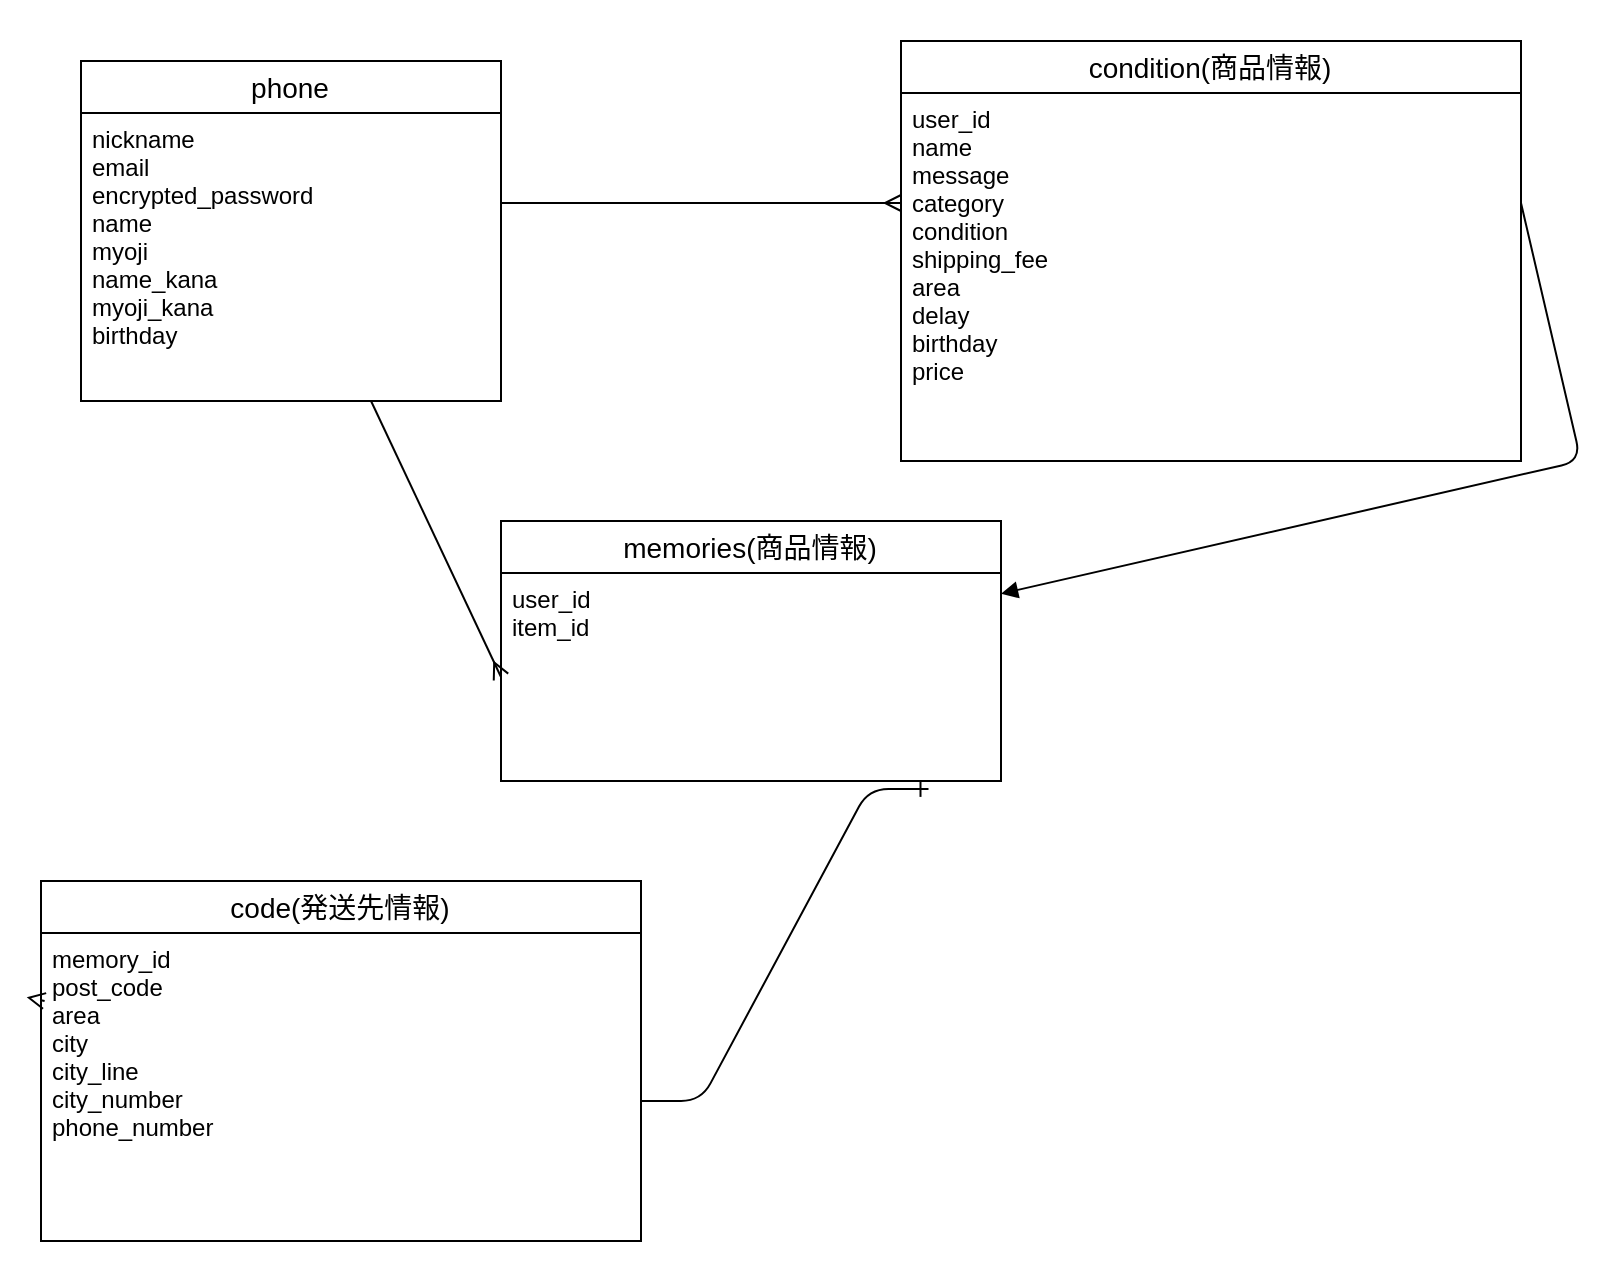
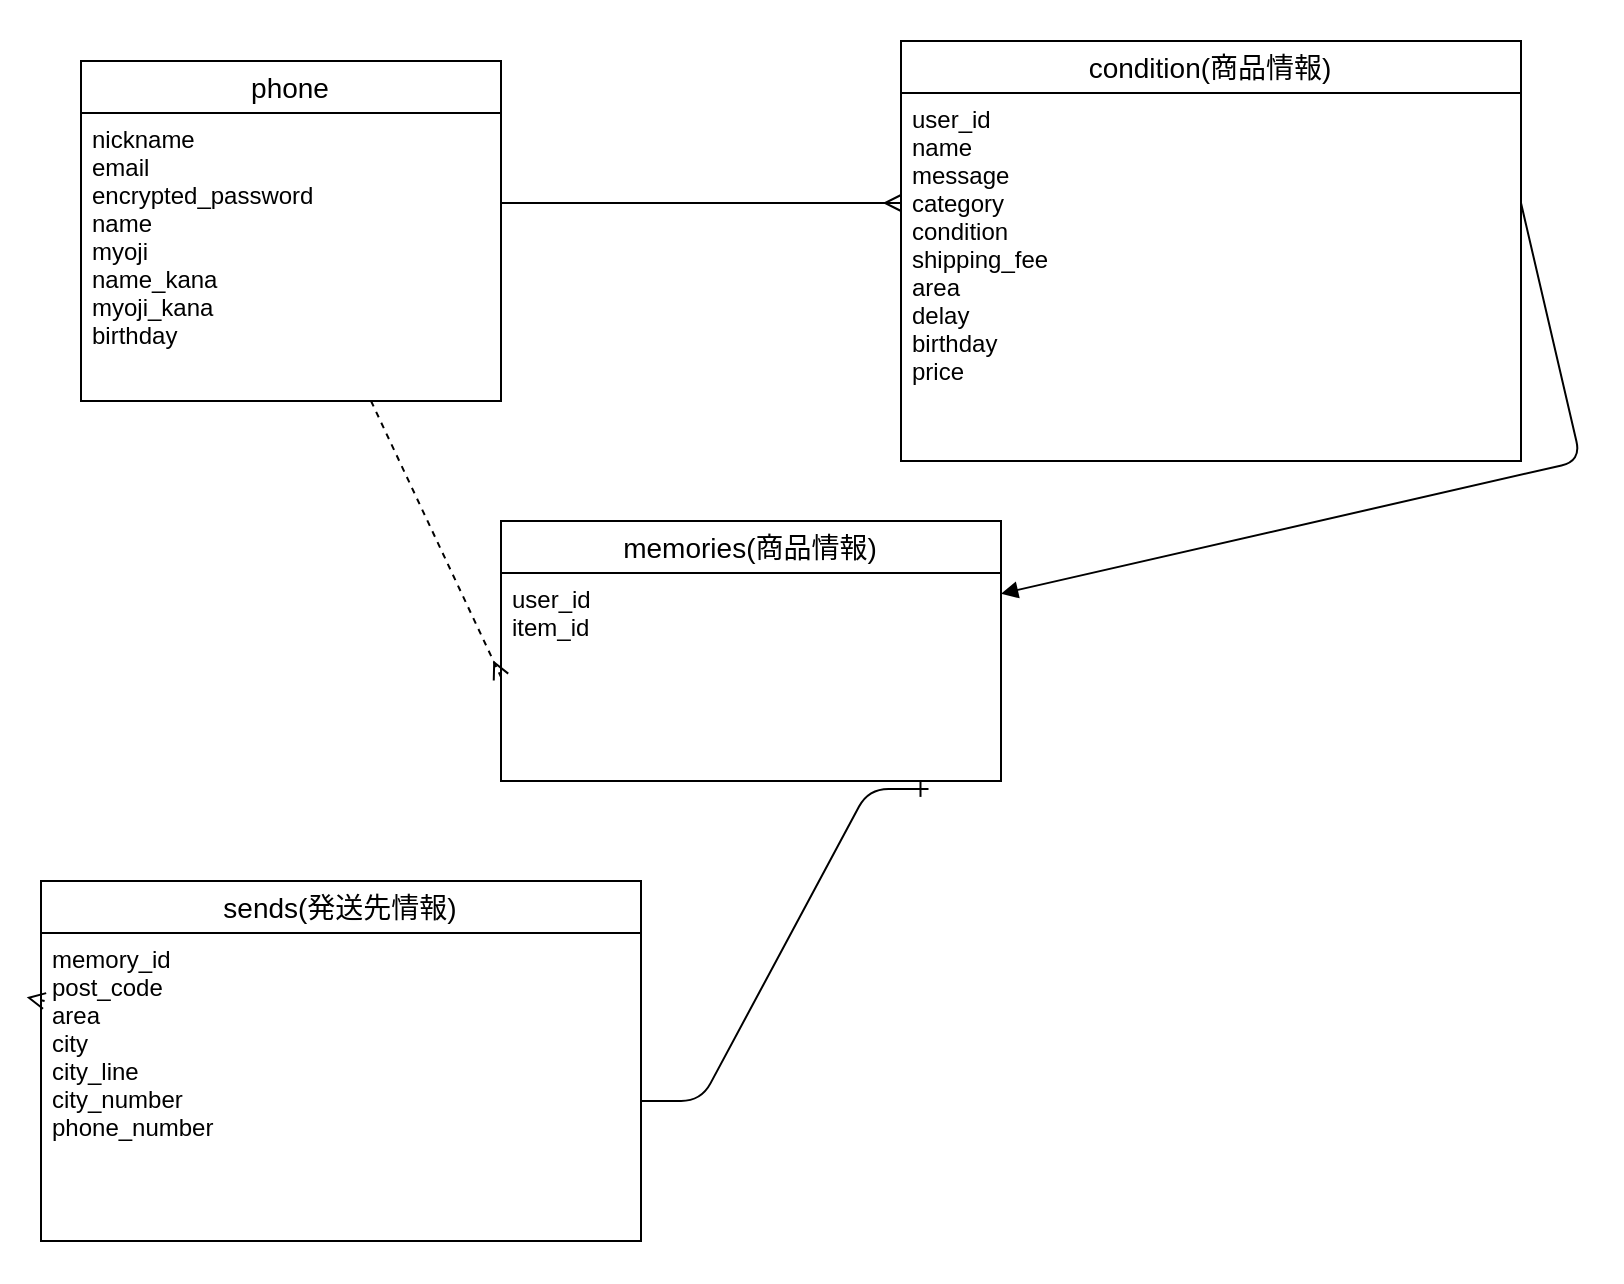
  <mxCell id="0" />
  <mxCell id="1" parent="0" />
- <mxCell id="2" style="edgeStyle=none;html=1;entryX=0;entryY=0.5;entryDx=0;entryDy=0;endArrow=ERmany;endFill=0;" edge="1" parent="1" source="3" target="14"><mxGeometry relative="1" as="geometry" /></mxCell>
+ <mxCell id="2" style="edgeStyle=none;html=1;entryX=0;entryY=0.5;entryDx=0;entryDy=0;endArrow=ERmany;endFill=0;dashed=1;" edge="1" parent="1" source="3" target="14"><mxGeometry relative="1" as="geometry" /></mxCell>
  <mxCell id="3" value="phone" style="swimlane;fontStyle=0;childLayout=stackLayout;horizontal=1;startSize=26;horizontalStack=0;resizeParent=1;resizeParentMax=0;resizeLast=0;collapsible=1;marginBottom=0;align=center;fontSize=14;" vertex="1" parent="1"><mxGeometry x="40" y="30" width="210" height="170" as="geometry" /></mxCell>
  <mxCell id="4" value="nickname&#10;email &#10;encrypted_password&#10;name&#10;myoji&#10;name_kana&#10;myoji_kana&#10;birthday" style="text;strokeColor=none;fillColor=none;spacingLeft=4;spacingRight=4;overflow=hidden;rotatable=0;points=[[0,0.5],[1,0.5]];portConstraint=eastwest;fontSize=12;" vertex="1" parent="3"><mxGeometry y="26" width="210" height="144" as="geometry" /></mxCell>
- <mxCell id="5" value="code(発送先情報)" style="swimlane;fontStyle=0;childLayout=stackLayout;horizontal=1;startSize=26;horizontalStack=0;resizeParent=1;resizeParentMax=0;resizeLast=0;collapsible=1;marginBottom=0;align=center;fontSize=14;direction=east;" vertex="1" parent="1"><mxGeometry x="20" y="440" width="300" height="180" as="geometry" /></mxCell>
+ <mxCell id="5" value="sends(発送先情報)" style="swimlane;fontStyle=0;childLayout=stackLayout;horizontal=1;startSize=26;horizontalStack=0;resizeParent=1;resizeParentMax=0;resizeLast=0;collapsible=1;marginBottom=0;align=center;fontSize=14;direction=east;" vertex="1" parent="1"><mxGeometry x="20" y="440" width="300" height="180" as="geometry" /></mxCell>
  <mxCell id="6" style="edgeStyle=none;html=1;entryX=0.006;entryY=0.133;entryDx=0;entryDy=0;entryPerimeter=0;endArrow=ERmany;endFill=0;" edge="1" parent="5" source="5"><mxGeometry relative="1" as="geometry"><mxPoint x="1.8" y="59.99" as="targetPoint" /></mxGeometry></mxCell>
  <mxCell id="7" value="memory_id &#10;post_code&#10;area&#10;city&#10;city_line&#10;city_number&#10;phone_number" style="text;strokeColor=none;fillColor=none;spacingLeft=4;spacingRight=4;overflow=hidden;rotatable=0;points=[[0,0.5],[1,0.5]];portConstraint=eastwest;fontSize=12;" vertex="1" parent="5"><mxGeometry y="26" width="300" height="154" as="geometry" /></mxCell>
  <mxCell id="8" style="edgeStyle=none;html=1;exitX=0.75;exitY=0;exitDx=0;exitDy=0;endArrow=block;endFill=1;" edge="1" parent="1" source="9"><mxGeometry relative="1" as="geometry"><mxPoint x="682.684" y="20" as="targetPoint" /></mxGeometry></mxCell>
  <mxCell id="9" value="condition(商品情報)" style="swimlane;fontStyle=0;childLayout=stackLayout;horizontal=1;startSize=26;horizontalStack=0;resizeParent=1;resizeParentMax=0;resizeLast=0;collapsible=1;marginBottom=0;align=center;fontSize=14;" vertex="1" parent="1"><mxGeometry x="450" y="20" width="310" height="210" as="geometry" /></mxCell>
  <mxCell id="10" value="user_id&#10;name&#10;message&#10;category&#10;condition&#10;shipping_fee&#10;area&#10;delay&#10;birthday&#10;price" style="text;strokeColor=none;fillColor=none;spacingLeft=4;spacingRight=4;overflow=hidden;rotatable=0;points=[[0,0.5],[1,0.5]];portConstraint=eastwest;fontSize=12;" vertex="1" parent="9"><mxGeometry y="26" width="310" height="184" as="geometry" /></mxCell>
  <mxCell id="11" style="edgeStyle=none;html=1;entryX=1;entryY=0.5;entryDx=0;entryDy=0;endArrow=block;endFill=1;" edge="1" parent="9" source="9"><mxGeometry relative="1" as="geometry"><mxPoint x="310.0" y="71" as="targetPoint" /></mxGeometry></mxCell>
  <mxCell id="12" style="edgeStyle=none;html=1;exitX=1;exitY=0.5;exitDx=0;exitDy=0;entryX=0;entryY=0.5;entryDx=0;entryDy=0;endArrow=ERmany;endFill=0;" edge="1" parent="1"><mxGeometry relative="1" as="geometry"><mxPoint x="250" y="101" as="sourcePoint" /><mxPoint x="450" y="101" as="targetPoint" /></mxGeometry></mxCell>
  <mxCell id="13" value="memories(商品情報)" style="swimlane;fontStyle=0;childLayout=stackLayout;horizontal=1;startSize=26;horizontalStack=0;resizeParent=1;resizeParentMax=0;resizeLast=0;collapsible=1;marginBottom=0;align=center;fontSize=14;" vertex="1" parent="1"><mxGeometry x="250" y="260" width="250" height="130" as="geometry" /></mxCell>
  <mxCell id="14" value="user_id&#10;item_id" style="text;strokeColor=none;fillColor=none;spacingLeft=4;spacingRight=4;overflow=hidden;rotatable=0;points=[[0,0.5],[1,0.5]];portConstraint=eastwest;fontSize=12;" vertex="1" parent="13"><mxGeometry y="26" width="250" height="104" as="geometry" /></mxCell>
  <mxCell id="15" style="edgeStyle=none;html=1;exitX=1;exitY=0.5;exitDx=0;exitDy=0;endArrow=block;endFill=1;" edge="1" parent="1" target="13"><mxGeometry relative="1" as="geometry"><mxPoint x="760" y="101" as="sourcePoint" /><Array as="points"><mxPoint x="790" y="230" /></Array></mxGeometry></mxCell>
  <mxCell id="16" value="" style="edgeStyle=entityRelationEdgeStyle;fontSize=12;html=1;endArrow=ERone;endFill=1;entryX=0.855;entryY=1.038;entryDx=0;entryDy=0;entryPerimeter=0;" edge="1" parent="1" target="14"><mxGeometry width="100" height="100" relative="1" as="geometry"><mxPoint x="320" y="550" as="sourcePoint" /><mxPoint x="420" y="450" as="targetPoint" /></mxGeometry></mxCell>
